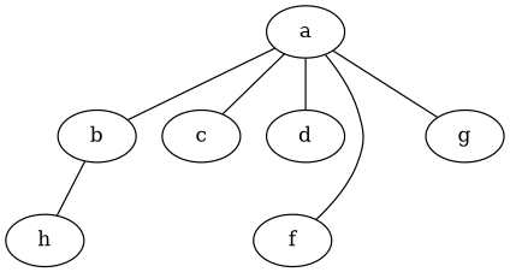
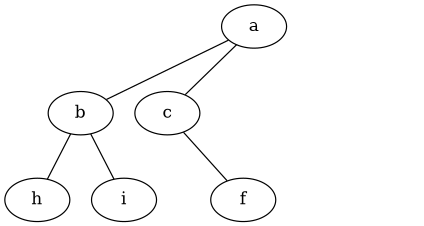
  graph {
    a
    b
    c
-   d
    f
-   g
    h
+   i
    a -- b
    a -- c
-   a -- d
-   a -- f
-   a -- g
+   c -- f
    b -- h
+   b -- i
  }
